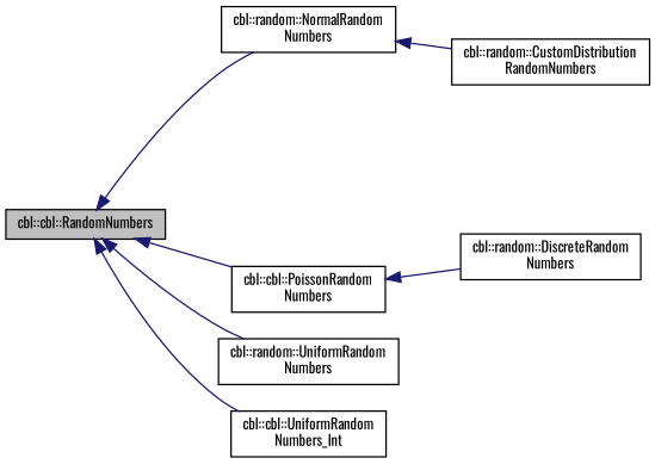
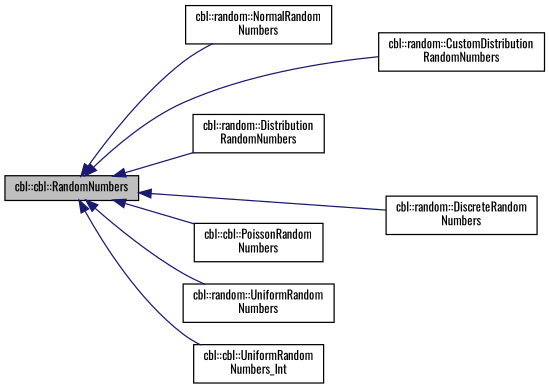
  digraph {
    fontname=Oswald
    rankdir=LR
    node [color=black fillcolor=white fontname=Oswald fontsize=10 shape=record style=filled]
    edge [color=midnightblue dir=back fontname=Oswald fontsize=10 labelfontname=Helvetica labelfontsize=10 style=solid]
    n1 [fillcolor=grey75 fontcolor=black height=0.2 label="cbl::cbl::RandomNumbers" width=0.4]
    n2 [height=0.2 label="cbl::random::CustomDistribution\lRandomNumbers" width=0.4]
    n3 [height=0.2 label="cbl::random::DiscreteRandom\lNumbers" width=0.4]
+   n4 [height=0.2 label="cbl::random::Distribution\lRandomNumbers" width=0.4]
    n5 [height=0.2 label="cbl::random::NormalRandom\lNumbers" width=0.4]
    n6 [height=0.2 label="cbl::cbl::PoissonRandom\lNumbers" width=0.4]
    n7 [height=0.2 label="cbl::random::UniformRandom\lNumbers" width=0.4]
    n8 [height=0.2 label="cbl::cbl::UniformRandom\lNumbers_Int" width=0.4]
-   n5 -> n2
-   n6 -> n3
+   n1 -> n2
+   n1 -> n3
+   n1 -> n4
    n1 -> n5
    n1 -> n6
    n1 -> n7
    n1 -> n8
  }
